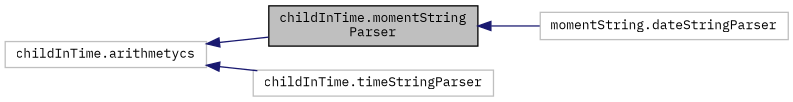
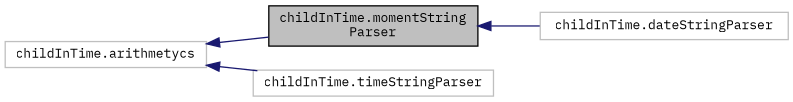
  digraph {
    fontname="IBM Plex Mono"
    rankdir=LR
    node [color=grey75 fillcolor=white fontname="IBM Plex Mono" fontsize=10 shape=record style=filled]
    edge [color=midnightblue dir=back fontname="IBM Plex Mono" fontsize=10 labelfontname=Helvetica labelfontsize=10 style=solid]
    n1 [color=black fillcolor=grey75 fontcolor=black height=0.2 label="childInTime.momentString\lParser" width=0.4]
-   n2 [height=0.2 label="momentString.dateStringParser" width=0.4]
+   n2 [height=0.2 label="childInTime.dateStringParser" width=0.4]
    n3 [height=0.2 label="childInTime.timeStringParser" width=0.4]
    n4 [height=0.2 label="childInTime.arithmetycs" width=0.4]
    n1 -> n2
    n4 -> n1
    n4 -> n3
  }
